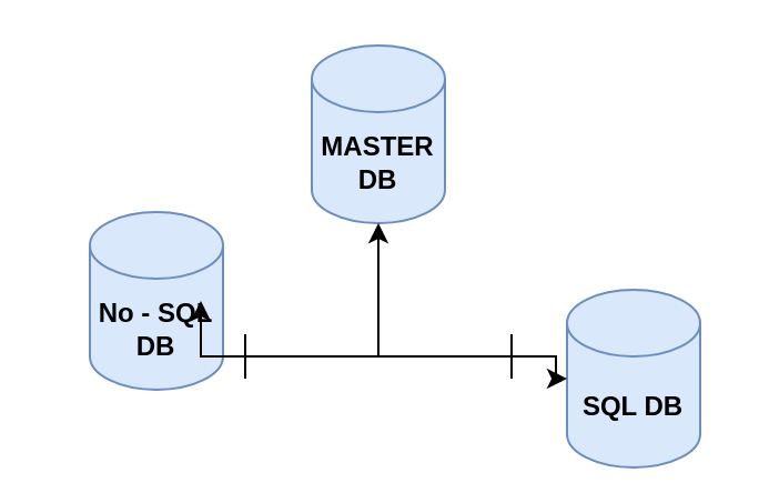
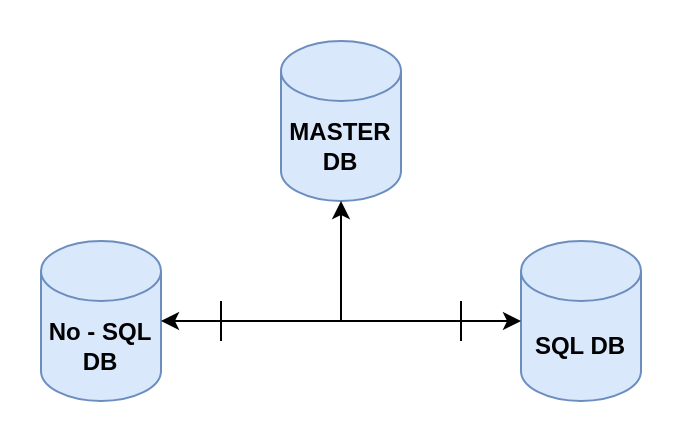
  <mxCell id="0" />
  <mxCell id="1" parent="0" />
- <mxCell id="2" value="&lt;div&gt;No - SQL&lt;/div&gt;&lt;div&gt;DB&lt;/div&gt;" style="shape=cylinder3;whiteSpace=wrap;html=1;boundedLbl=1;backgroundOutline=1;size=15;fillColor=#dae8fc;strokeColor=#6c8ebf;fontStyle=1" vertex="1" parent="1"><mxGeometry x="40" y="95" width="60" height="80" as="geometry" /></mxCell>
- <mxCell id="3" value="&lt;b&gt;SQL DB&lt;br&gt;&lt;/b&gt;" style="shape=cylinder3;whiteSpace=wrap;html=1;boundedLbl=1;backgroundOutline=1;size=15;fillColor=#dae8fc;strokeColor=#6c8ebf;" vertex="1" parent="1"><mxGeometry x="255" y="130" width="60" height="80" as="geometry" /></mxCell>
+ <mxCell id="2" value="&lt;div&gt;No - SQL&lt;/div&gt;&lt;div&gt;DB&lt;/div&gt;" style="shape=cylinder3;whiteSpace=wrap;html=1;boundedLbl=1;backgroundOutline=1;size=15;fillColor=#dae8fc;strokeColor=#6c8ebf;fontStyle=1" vertex="1" parent="1"><mxGeometry x="20" y="120" width="60" height="80" as="geometry" /></mxCell>
+ <mxCell id="3" value="&lt;b&gt;SQL DB&lt;br&gt;&lt;/b&gt;" style="shape=cylinder3;whiteSpace=wrap;html=1;boundedLbl=1;backgroundOutline=1;size=15;fillColor=#dae8fc;strokeColor=#6c8ebf;" vertex="1" parent="1"><mxGeometry x="260" y="120" width="60" height="80" as="geometry" /></mxCell>
  <mxCell id="4" value="&lt;div&gt;&lt;b&gt;MASTER&lt;/b&gt;&lt;/div&gt;&lt;div&gt;&lt;b&gt; DB&lt;/b&gt;&lt;/div&gt;" style="shape=cylinder3;whiteSpace=wrap;html=1;boundedLbl=1;backgroundOutline=1;size=15;fillColor=#dae8fc;strokeColor=#6c8ebf;" vertex="1" parent="1"><mxGeometry x="140" y="20" width="60" height="80" as="geometry" /></mxCell>
  <mxCell id="5" value="" style="edgeStyle=orthogonalEdgeStyle;rounded=0;orthogonalLoop=1;jettySize=auto;html=1;" edge="1" parent="1" source="8" target="3"><mxGeometry relative="1" as="geometry" /></mxCell>
  <mxCell id="6" value="" style="edgeStyle=orthogonalEdgeStyle;rounded=0;orthogonalLoop=1;jettySize=auto;html=1;" edge="1" parent="1" source="8" target="2"><mxGeometry relative="1" as="geometry" /></mxCell>
  <mxCell id="7" value="" style="edgeStyle=orthogonalEdgeStyle;rounded=0;orthogonalLoop=1;jettySize=auto;html=1;exitX=0.5;exitY=0.5;exitDx=0;exitDy=0;exitPerimeter=0;" edge="1" parent="1" source="8" target="4"><mxGeometry relative="1" as="geometry" /></mxCell>
  <mxCell id="8" value="" style="shape=crossbar;whiteSpace=wrap;html=1;rounded=1;" vertex="1" parent="1"><mxGeometry x="110" y="150" width="120" height="20" as="geometry" /></mxCell>
